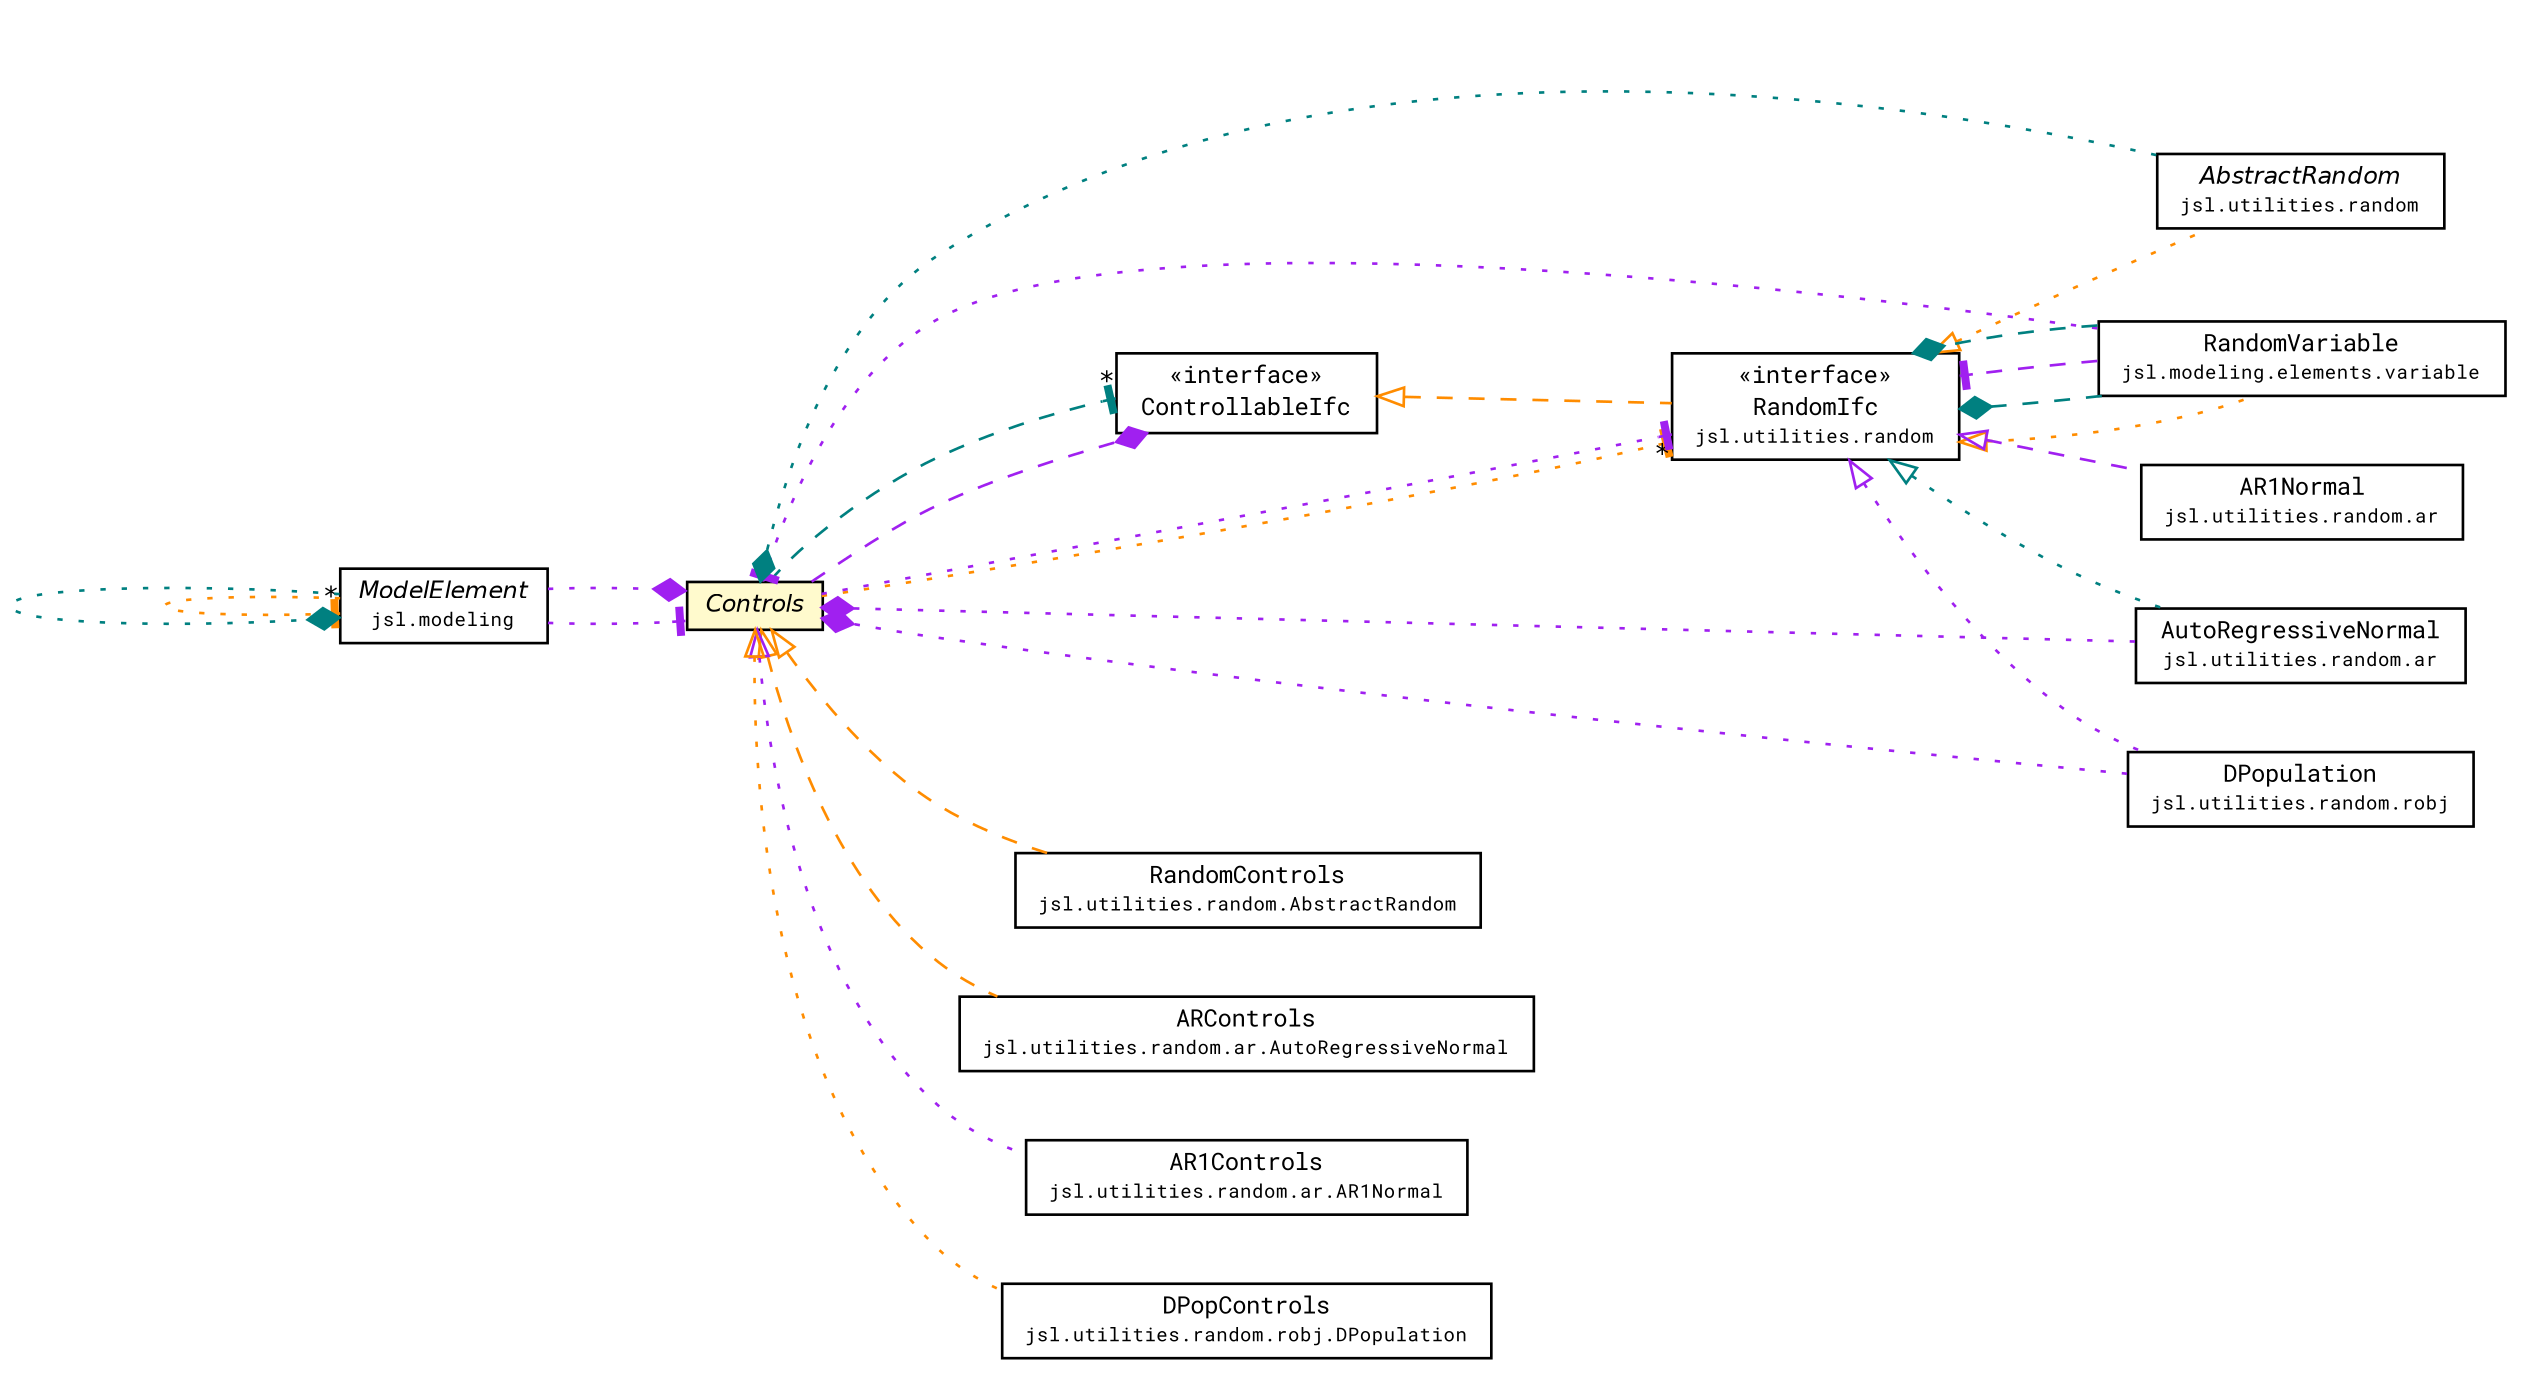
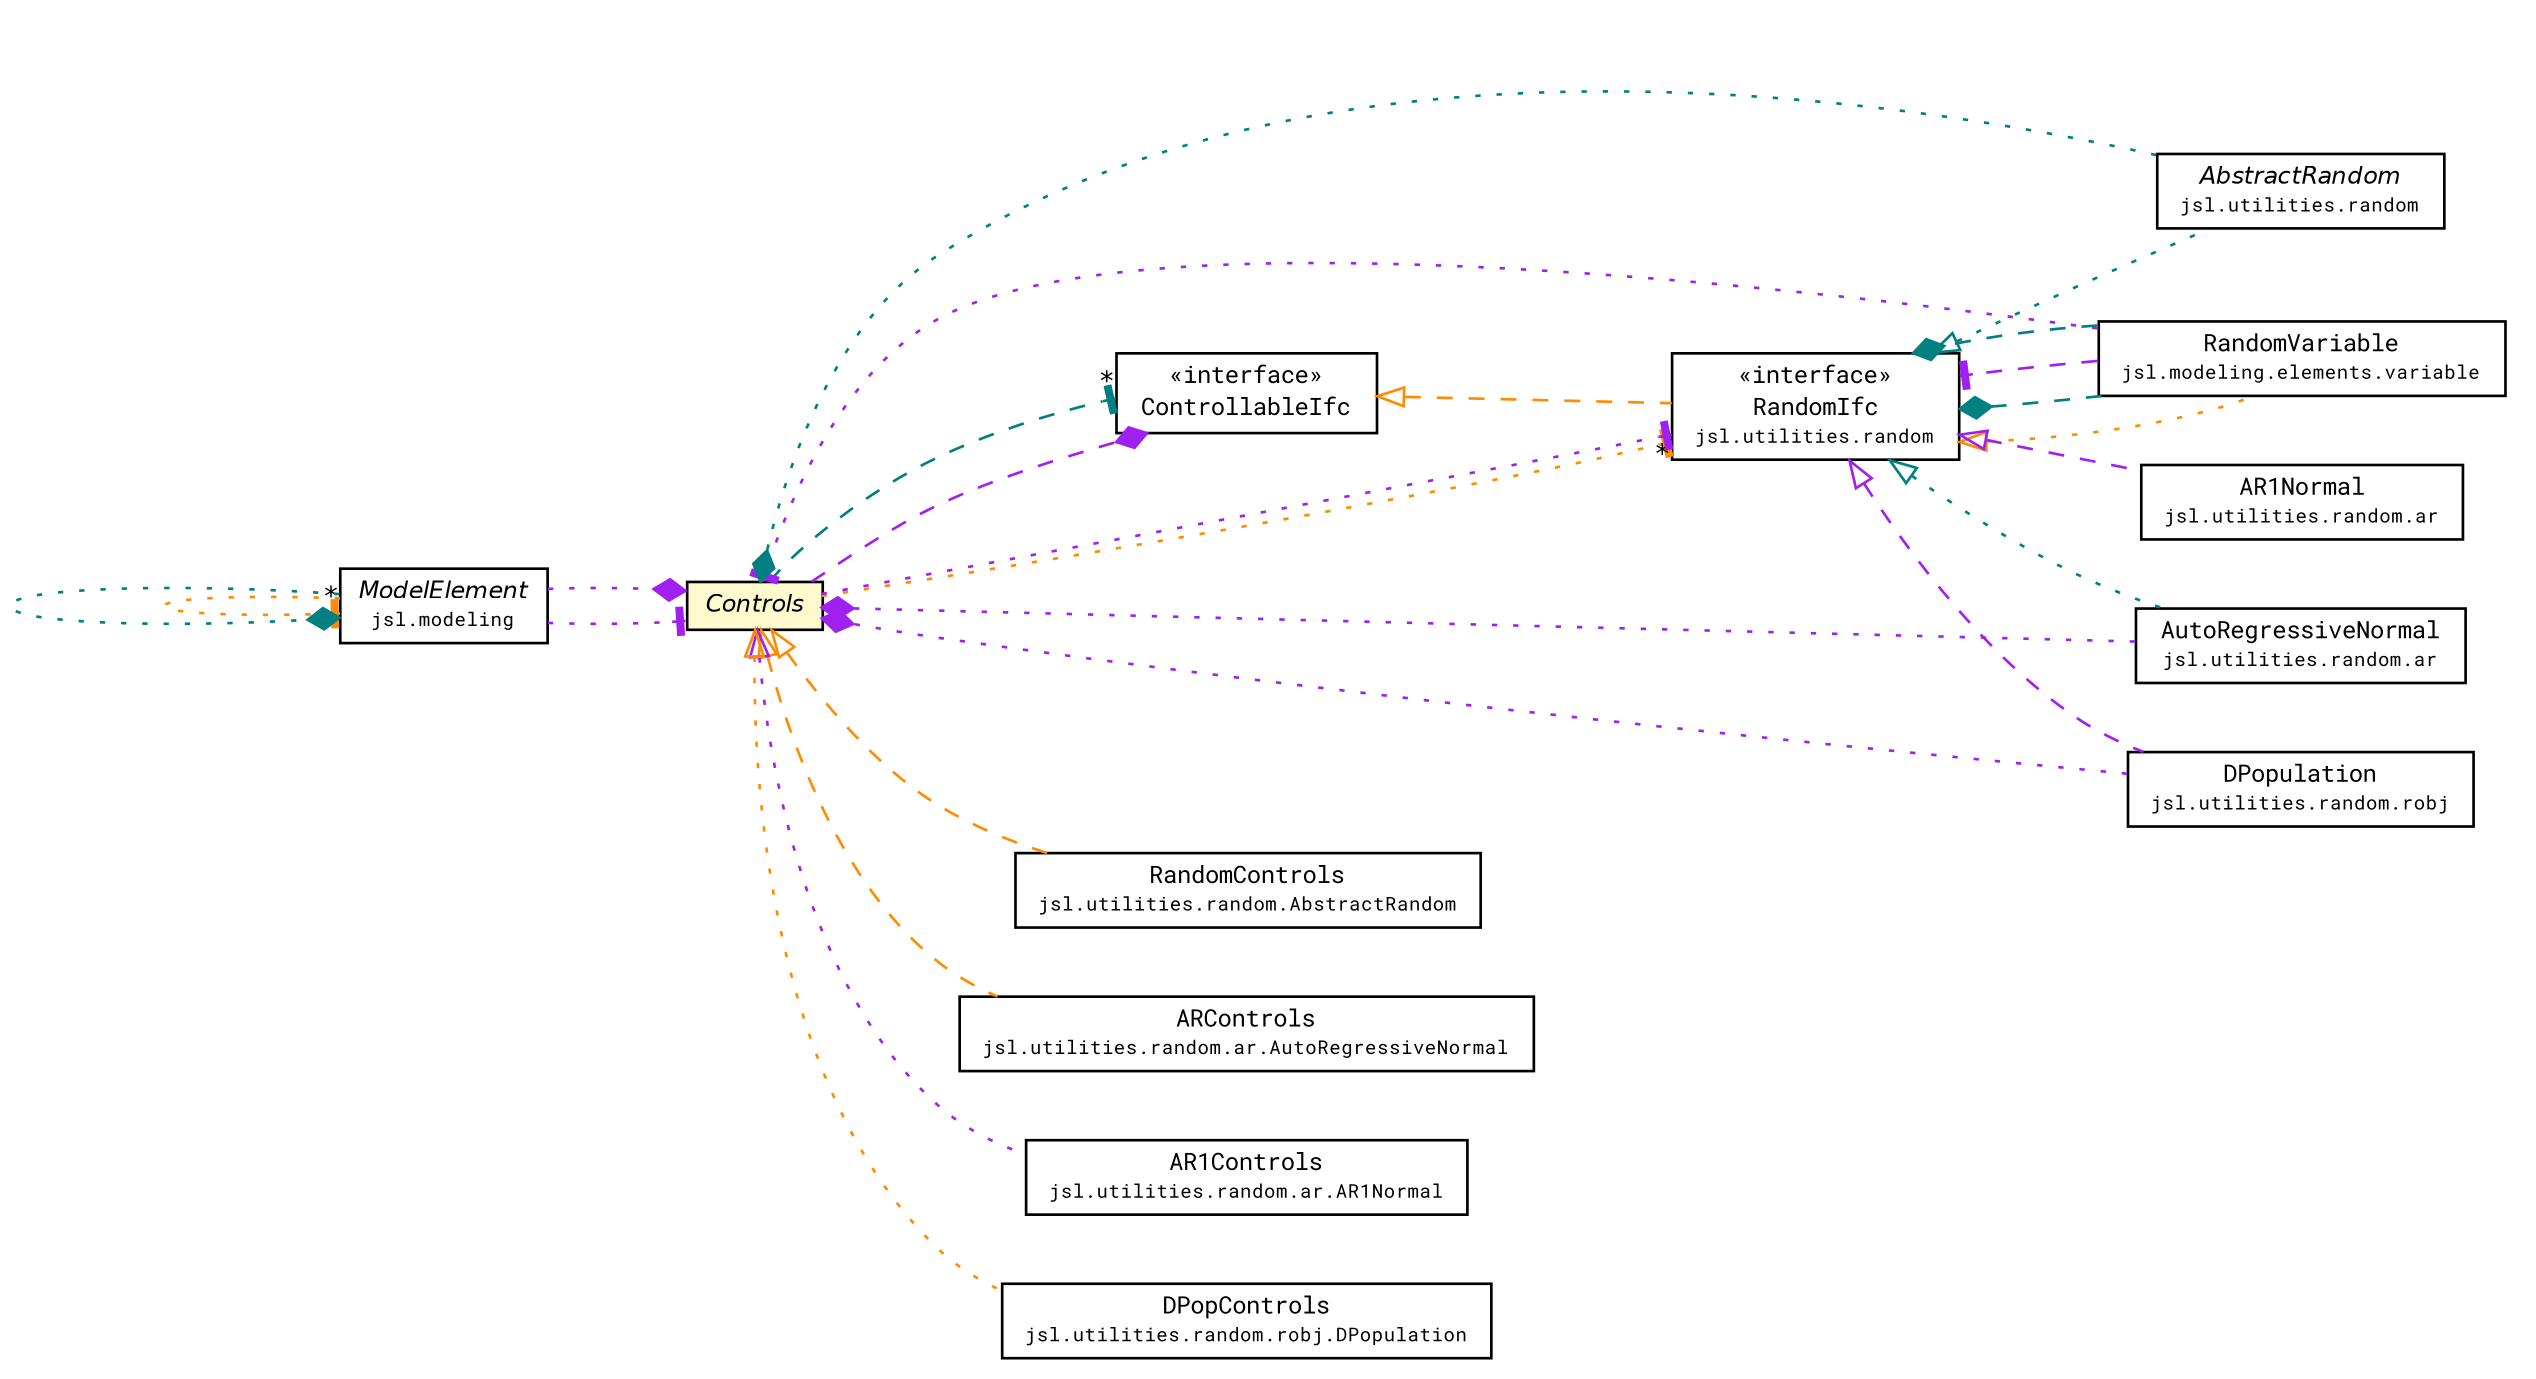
  digraph {
    fontname="Roboto Mono"
    nodesep=0.25
    rankdir=LR
    ranksep=0.5
    node [fontcolor=black fontname="Roboto Mono" fontsize=9.0 shape=plaintext]
    edge [color=purple fontcolor=black fontname="Roboto Mono" fontsize=10.0 headport=p labelfontname=Helvetica labelfontsize=10 style=dotted tailport=p]
    n1 [label=<<table title="jsl.modeling.ModelElement" border="0" cellborder="1" cellspacing="0" cellpadding="2" port="p" href="../modeling/ModelElement.html"> 		<tr><td><table border="0" cellspacing="0" cellpadding="1"> <tr><td align="center" balign="center"><font face="Helvetica-Oblique"> ModelElement </font></td></tr> <tr><td align="center" balign="center"><font point-size="7.0"> jsl.modeling </font></td></tr> 		</table></td></tr> 		</table>>]
    n2 [label=<<table title="jsl.utilities.Controls" border="0" cellborder="1" cellspacing="0" cellpadding="2" port="p" bgcolor="lemonChiffon" href="./Controls.html"> 		<tr><td><table border="0" cellspacing="0" cellpadding="1"> <tr><td align="center" balign="center"><font face="Helvetica-Oblique"> Controls </font></td></tr> 		</table></td></tr> 		</table>>]
    n3 [label=<<table title="jsl.utilities.random.RandomIfc" border="0" cellborder="1" cellspacing="0" cellpadding="2" port="p" href="./random/RandomIfc.html"> 		<tr><td><table border="0" cellspacing="0" cellpadding="1"> <tr><td align="center" balign="center"> &#171;interface&#187; </td></tr> <tr><td align="center" balign="center"> RandomIfc </td></tr> <tr><td align="center" balign="center"><font point-size="7.0"> jsl.utilities.random </font></td></tr> 		</table></td></tr> 		</table>>]
    n4 [label=<<table title="jsl.utilities.ControllableIfc" border="0" cellborder="1" cellspacing="0" cellpadding="2" port="p" href="./ControllableIfc.html"> 		<tr><td><table border="0" cellspacing="0" cellpadding="1"> <tr><td align="center" balign="center"> &#171;interface&#187; </td></tr> <tr><td align="center" balign="center"> ControllableIfc </td></tr> 		</table></td></tr> 		</table>>]
    n5 [label=<<table title="jsl.utilities.random.AbstractRandom.RandomControls" border="0" cellborder="1" cellspacing="0" cellpadding="2" port="p" href="./random/AbstractRandom.RandomControls.html"> 		<tr><td><table border="0" cellspacing="0" cellpadding="1"> <tr><td align="center" balign="center"> RandomControls </td></tr> <tr><td align="center" balign="center"><font point-size="7.0"> jsl.utilities.random.AbstractRandom </font></td></tr> 		</table></td></tr> 		</table>>]
    n6 [label=<<table title="jsl.utilities.random.ar.AutoRegressiveNormal.ARControls" border="0" cellborder="1" cellspacing="0" cellpadding="2" port="p" href="./random/ar/AutoRegressiveNormal.ARControls.html"> 		<tr><td><table border="0" cellspacing="0" cellpadding="1"> <tr><td align="center" balign="center"> ARControls </td></tr> <tr><td align="center" balign="center"><font point-size="7.0"> jsl.utilities.random.ar.AutoRegressiveNormal </font></td></tr> 		</table></td></tr> 		</table>>]
    n7 [label=<<table title="jsl.utilities.random.ar.AR1Normal.AR1Controls" border="0" cellborder="1" cellspacing="0" cellpadding="2" port="p" href="./random/ar/AR1Normal.AR1Controls.html"> 		<tr><td><table border="0" cellspacing="0" cellpadding="1"> <tr><td align="center" balign="center"> AR1Controls </td></tr> <tr><td align="center" balign="center"><font point-size="7.0"> jsl.utilities.random.ar.AR1Normal </font></td></tr> 		</table></td></tr> 		</table>>]
    n8 [label=<<table title="jsl.utilities.random.robj.DPopulation.DPopControls" border="0" cellborder="1" cellspacing="0" cellpadding="2" port="p" href="./random/robj/DPopulation.DPopControls.html"> 		<tr><td><table border="0" cellspacing="0" cellpadding="1"> <tr><td align="center" balign="center"> DPopControls </td></tr> <tr><td align="center" balign="center"><font point-size="7.0"> jsl.utilities.random.robj.DPopulation </font></td></tr> 		</table></td></tr> 		</table>>]
    n9 [label=<<table title="jsl.modeling.elements.variable.RandomVariable" border="0" cellborder="1" cellspacing="0" cellpadding="2" port="p" href="../modeling/elements/variable/RandomVariable.html"> 		<tr><td><table border="0" cellspacing="0" cellpadding="1"> <tr><td align="center" balign="center"> RandomVariable </td></tr> <tr><td align="center" balign="center"><font point-size="7.0"> jsl.modeling.elements.variable </font></td></tr> 		</table></td></tr> 		</table>>]
    n10 [label=<<table title="jsl.utilities.random.AbstractRandom" border="0" cellborder="1" cellspacing="0" cellpadding="2" port="p" href="./random/AbstractRandom.html"> 		<tr><td><table border="0" cellspacing="0" cellpadding="1"> <tr><td align="center" balign="center"><font face="Helvetica-Oblique"> AbstractRandom </font></td></tr> <tr><td align="center" balign="center"><font point-size="7.0"> jsl.utilities.random </font></td></tr> 		</table></td></tr> 		</table>>]
    n11 [label=<<table title="jsl.utilities.random.ar.AutoRegressiveNormal" border="0" cellborder="1" cellspacing="0" cellpadding="2" port="p" href="./random/ar/AutoRegressiveNormal.html"> 		<tr><td><table border="0" cellspacing="0" cellpadding="1"> <tr><td align="center" balign="center"> AutoRegressiveNormal </td></tr> <tr><td align="center" balign="center"><font point-size="7.0"> jsl.utilities.random.ar </font></td></tr> 		</table></td></tr> 		</table>>]
    n12 [label=<<table title="jsl.utilities.random.ar.AR1Normal" border="0" cellborder="1" cellspacing="0" cellpadding="2" port="p" href="./random/ar/AR1Normal.html"> 		<tr><td><table border="0" cellspacing="0" cellpadding="1"> <tr><td align="center" balign="center"> AR1Normal </td></tr> <tr><td align="center" balign="center"><font point-size="7.0"> jsl.utilities.random.ar </font></td></tr> 		</table></td></tr> 		</table>>]
    n13 [label=<<table title="jsl.utilities.random.robj.DPopulation" border="0" cellborder="1" cellspacing="0" cellpadding="2" port="p" href="./random/robj/DPopulation.html"> 		<tr><td><table border="0" cellspacing="0" cellpadding="1"> <tr><td align="center" balign="center"> DPopulation </td></tr> <tr><td align="center" balign="center"><font point-size="7.0"> jsl.utilities.random.robj </font></td></tr> 		</table></td></tr> 		</table>>]
    n1 -> n1 [arrowhead=tee color=darkorange headlabel="*"]
    n1 -> n1 [arrowhead=diamond color=teal]
    n1 -> n2 [arrowhead=tee]
    n1 -> n2 [arrowhead=diamond]
    n2 -> n3 [arrowhead=tee color=darkorange headlabel="*"]
    n2 -> n3 [arrowhead=tee]
    n2 -> n4 [arrowhead=diamond style=dashed]
    n2 -> n4 [arrowhead=tee color=teal headlabel="*" style=dashed]
    n2 -> n5 [arrowtail=empty color=darkorange dir=back fontsize=10 style=dashed fontcolor=""]
    n2 -> n6 [arrowtail=empty color=darkorange dir=back fontsize=10 style=dashed fontcolor=""]
    n2 -> n7 [arrowtail=empty dir=back fontsize=10 fontcolor=""]
    n2 -> n8 [arrowtail=empty color=darkorange dir=back fontsize=10 fontcolor=""]
    n3 -> n9 [arrowtail=empty color=darkorange dir=back fontsize=10 fontcolor=""]
-   n3 -> n10 [arrowtail=empty color=darkorange dir=back fontsize=10 fontcolor=""]
+   n3 -> n10 [arrowtail=empty color=teal dir=back fontsize=10 fontcolor=""]
    n3 -> n11 [arrowtail=empty color=teal dir=back fontsize=10 fontcolor=""]
    n3 -> n12 [arrowtail=empty dir=back fontsize=10 style=dashed fontcolor=""]
-   n3 -> n13 [arrowtail=empty dir=back fontsize=10 fontcolor=""]
+   n3 -> n13 [arrowtail=empty dir=back fontsize=10 style=dashed fontcolor=""]
    n4 -> n3 [arrowtail=empty color=darkorange dir=back fontsize=10 style=dashed fontcolor=""]
    n9 -> n2 [arrowhead=tee]
    n9 -> n3 [arrowhead=diamond color=teal style=dashed]
    n9 -> n3 [arrowhead=tee style=dashed]
    n9 -> n3 [arrowhead=diamond color=teal style=dashed]
    n10 -> n2 [arrowhead=diamond color=teal]
    n11 -> n2 [arrowhead=diamond]
    n13 -> n2 [arrowhead=diamond]
  }
